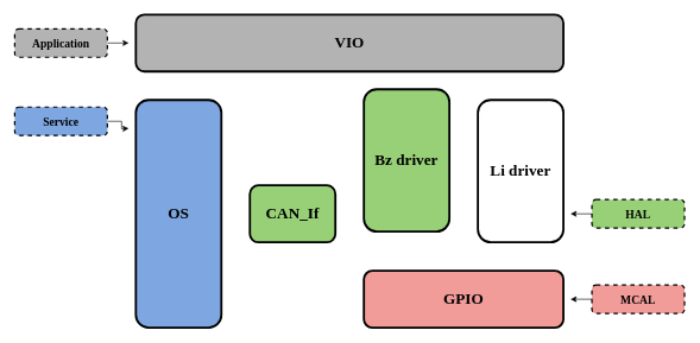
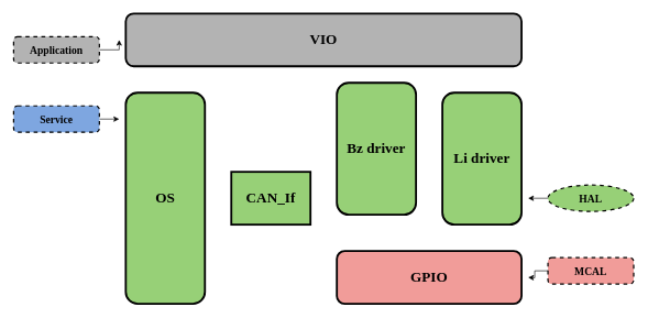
  <mxCell id="0" />
  <mxCell id="1" parent="0" />
  <mxCell id="2" value="GPIO" style="rounded=1;whiteSpace=wrap;html=1;fontFamily=Lucida Console;fontSize=22;fontStyle=1;strokeWidth=3;fillColor=#F19C99;strokeColor=#000000;" parent="1" vertex="1"><mxGeometry x="510" y="380" width="280" height="80" as="geometry" /></mxCell>
- <mxCell id="3" value="CAN_If" style="rounded=1;whiteSpace=wrap;html=1;fontFamily=Lucida Console;fontSize=22;fontStyle=1;strokeWidth=3;fillColor=#97D077;strokeColor=#000000;" parent="1" vertex="1"><mxGeometry x="350" y="260" width="120" height="80" as="geometry" /></mxCell>
- <mxCell id="4" value="Li driver" style="rounded=1;whiteSpace=wrap;html=1;fontFamily=Lucida Console;fontSize=22;fontStyle=1;strokeWidth=3;fillColor=#ffffff;strokeColor=#000000;" parent="1" vertex="1"><mxGeometry x="670" y="140" width="120" height="200" as="geometry" /></mxCell>
+ <mxCell id="3" value="CAN_If" style="whiteSpace=wrap;html=1;fontFamily=Lucida Console;fontSize=22;fontStyle=1;strokeWidth=3;fillColor=#97D077;strokeColor=#000000;rounded=0;" parent="1" vertex="1"><mxGeometry x="350" y="260" width="120" height="80" as="geometry" /></mxCell>
+ <mxCell id="4" value="Li driver" style="rounded=1;whiteSpace=wrap;html=1;fontFamily=Lucida Console;fontSize=22;fontStyle=1;strokeWidth=3;fillColor=#97D077;strokeColor=#000000;" parent="1" vertex="1"><mxGeometry x="670" y="140" width="120" height="200" as="geometry" /></mxCell>
  <mxCell id="5" value="Bz driver" style="rounded=1;whiteSpace=wrap;html=1;fontFamily=Lucida Console;fontSize=22;fontStyle=1;strokeWidth=3;fillColor=#97D077;strokeColor=#000000;" parent="1" vertex="1"><mxGeometry x="510" y="125" width="120" height="200" as="geometry" /></mxCell>
- <mxCell id="6" value="OS" style="rounded=1;whiteSpace=wrap;html=1;fontFamily=Lucida Console;fontSize=22;fontStyle=1;fillColor=#7EA6E0;strokeWidth=3;strokeColor=#000000;" parent="1" vertex="1"><mxGeometry x="190" y="140" width="120" height="320" as="geometry" /></mxCell>
+ <mxCell id="6" value="OS" style="rounded=1;whiteSpace=wrap;html=1;fontFamily=Lucida Console;fontSize=22;fontStyle=1;fillColor=#97d077;strokeWidth=3;strokeColor=#000000;" parent="1" vertex="1"><mxGeometry x="190" y="140" width="120" height="320" as="geometry" /></mxCell>
  <mxCell id="7" value="VIO" style="rounded=1;whiteSpace=wrap;html=1;fontFamily=Lucida Console;fontSize=22;fontStyle=1;fillColor=#B3B3B3;strokeWidth=3;strokeColor=#000000;" parent="1" vertex="1"><mxGeometry x="190" y="20" width="600" height="80" as="geometry" /></mxCell>
  <mxCell id="8" style="edgeStyle=orthogonalEdgeStyle;rounded=0;orthogonalLoop=1;jettySize=auto;html=1;exitX=1;exitY=0.5;exitDx=0;exitDy=0;fontFamily=Lucida Console;" edge="1" parent="1" source="9"><mxGeometry relative="1" as="geometry"><mxPoint x="180" y="60" as="targetPoint" /></mxGeometry></mxCell>
- <mxCell id="9" value="&lt;font style=&quot;font-size: 16px;&quot;&gt;&lt;b&gt;Application&lt;/b&gt;&lt;/font&gt;" style="text;html=1;strokeColor=default;fillColor=#B3B3B3;align=center;verticalAlign=middle;whiteSpace=wrap;rounded=1;dashed=1;fontFamily=Lucida Console;strokeWidth=2;" vertex="1" parent="1"><mxGeometry x="20" y="40" width="130" height="40" as="geometry" /></mxCell>
+ <mxCell id="9" value="&lt;font style=&quot;font-size: 16px;&quot;&gt;&lt;b&gt;Application&lt;/b&gt;&lt;/font&gt;" style="text;html=1;strokeColor=default;fillColor=#B3B3B3;align=center;verticalAlign=middle;whiteSpace=wrap;rounded=1;dashed=1;fontFamily=Lucida Console;strokeWidth=2;" vertex="1" parent="1"><mxGeometry x="20" y="55" width="130" height="40" as="geometry" /></mxCell>
  <mxCell id="10" style="edgeStyle=orthogonalEdgeStyle;rounded=0;orthogonalLoop=1;jettySize=auto;html=1;fontFamily=Lucida Console;fontSize=16;" edge="1" parent="1" source="11"><mxGeometry relative="1" as="geometry"><mxPoint x="180" y="180" as="targetPoint" /></mxGeometry></mxCell>
- <mxCell id="11" value="&lt;font style=&quot;font-size: 16px;&quot;&gt;Service&lt;/font&gt;" style="rounded=1;whiteSpace=wrap;html=1;fontFamily=Lucida Console;fontSize=22;fontStyle=1;fillColor=#7EA6E0;strokeWidth=2;strokeColor=#000000;dashed=1;" vertex="1" parent="1"><mxGeometry x="20" y="150" width="130" height="40" as="geometry" /></mxCell>
+ <mxCell id="11" value="&lt;font style=&quot;font-size: 16px;&quot;&gt;Service&lt;/font&gt;" style="rounded=1;whiteSpace=wrap;html=1;fontFamily=Lucida Console;fontSize=22;fontStyle=1;fillColor=#7EA6E0;strokeWidth=2;strokeColor=#000000;dashed=1;" vertex="1" parent="1"><mxGeometry x="20" y="160" width="130" height="40" as="geometry" /></mxCell>
  <mxCell id="12" style="edgeStyle=orthogonalEdgeStyle;rounded=0;orthogonalLoop=1;jettySize=auto;html=1;fontFamily=Lucida Console;fontSize=16;" edge="1" parent="1" source="13"><mxGeometry relative="1" as="geometry"><mxPoint x="800" y="300" as="targetPoint" /></mxGeometry></mxCell>
- <mxCell id="13" value="&lt;font style=&quot;font-size: 16px;&quot;&gt;HAL&lt;/font&gt;" style="rounded=1;whiteSpace=wrap;html=1;fontFamily=Lucida Console;fontSize=22;fontStyle=1;strokeWidth=2;fillColor=#97D077;strokeColor=#000000;dashed=1;" vertex="1" parent="1"><mxGeometry x="830" y="280" width="130" height="40" as="geometry" /></mxCell>
+ <mxCell id="13" value="&lt;font style=&quot;font-size: 16px;&quot;&gt;HAL&lt;/font&gt;" style="ellipse;whiteSpace=wrap;html=1;fontFamily=Lucida Console;fontSize=22;fontStyle=1;strokeWidth=2;fillColor=#97D077;strokeColor=#000000;dashed=1;" vertex="1" parent="1"><mxGeometry x="830" y="280" width="130" height="40" as="geometry" /></mxCell>
  <mxCell id="14" style="edgeStyle=orthogonalEdgeStyle;rounded=0;orthogonalLoop=1;jettySize=auto;html=1;fontFamily=Lucida Console;fontSize=16;" edge="1" parent="1" source="15"><mxGeometry relative="1" as="geometry"><mxPoint x="800" y="420" as="targetPoint" /></mxGeometry></mxCell>
- <mxCell id="15" value="&lt;font style=&quot;font-size: 16px;&quot;&gt;MCAL&lt;/font&gt;" style="rounded=1;whiteSpace=wrap;html=1;fontFamily=Lucida Console;fontSize=22;fontStyle=1;strokeWidth=2;fillColor=#F19C99;strokeColor=#000000;dashed=1;" vertex="1" parent="1"><mxGeometry x="830" y="400" width="130" height="40" as="geometry" /></mxCell>
+ <mxCell id="15" value="&lt;font style=&quot;font-size: 16px;&quot;&gt;MCAL&lt;/font&gt;" style="rounded=1;whiteSpace=wrap;html=1;fontFamily=Lucida Console;fontSize=22;fontStyle=1;strokeWidth=2;fillColor=#F19C99;strokeColor=#000000;dashed=1;" vertex="1" parent="1"><mxGeometry x="830" y="390" width="130" height="40" as="geometry" /></mxCell>
